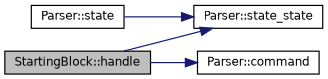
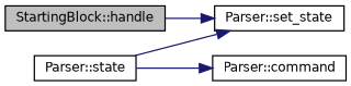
  digraph {
    rankdir=LR
    node [color=black fillcolor=white fontname=Helvetica fontsize=10 shape=record style=filled]
    edge [color=midnightblue fontname=Helvetica fontsize=10 labelfontname=Helvetica labelfontsize=10 style=solid]
    n1 [fillcolor=grey75 fontcolor=black height=0.2 label="StartingBlock::handle" width=0.4]
-   n2 [height=0.2 label="Parser::state_state" width=0.4]
+   n2 [height=0.2 label="Parser::set_state" width=0.4]
    n3 [height=0.2 label="Parser::command" width=0.4]
    n4 [height=0.2 label="Parser::state" width=0.4]
    n1 -> n2
-   n1 -> n3
+   n4 -> n3
    n4 -> n2
  }
